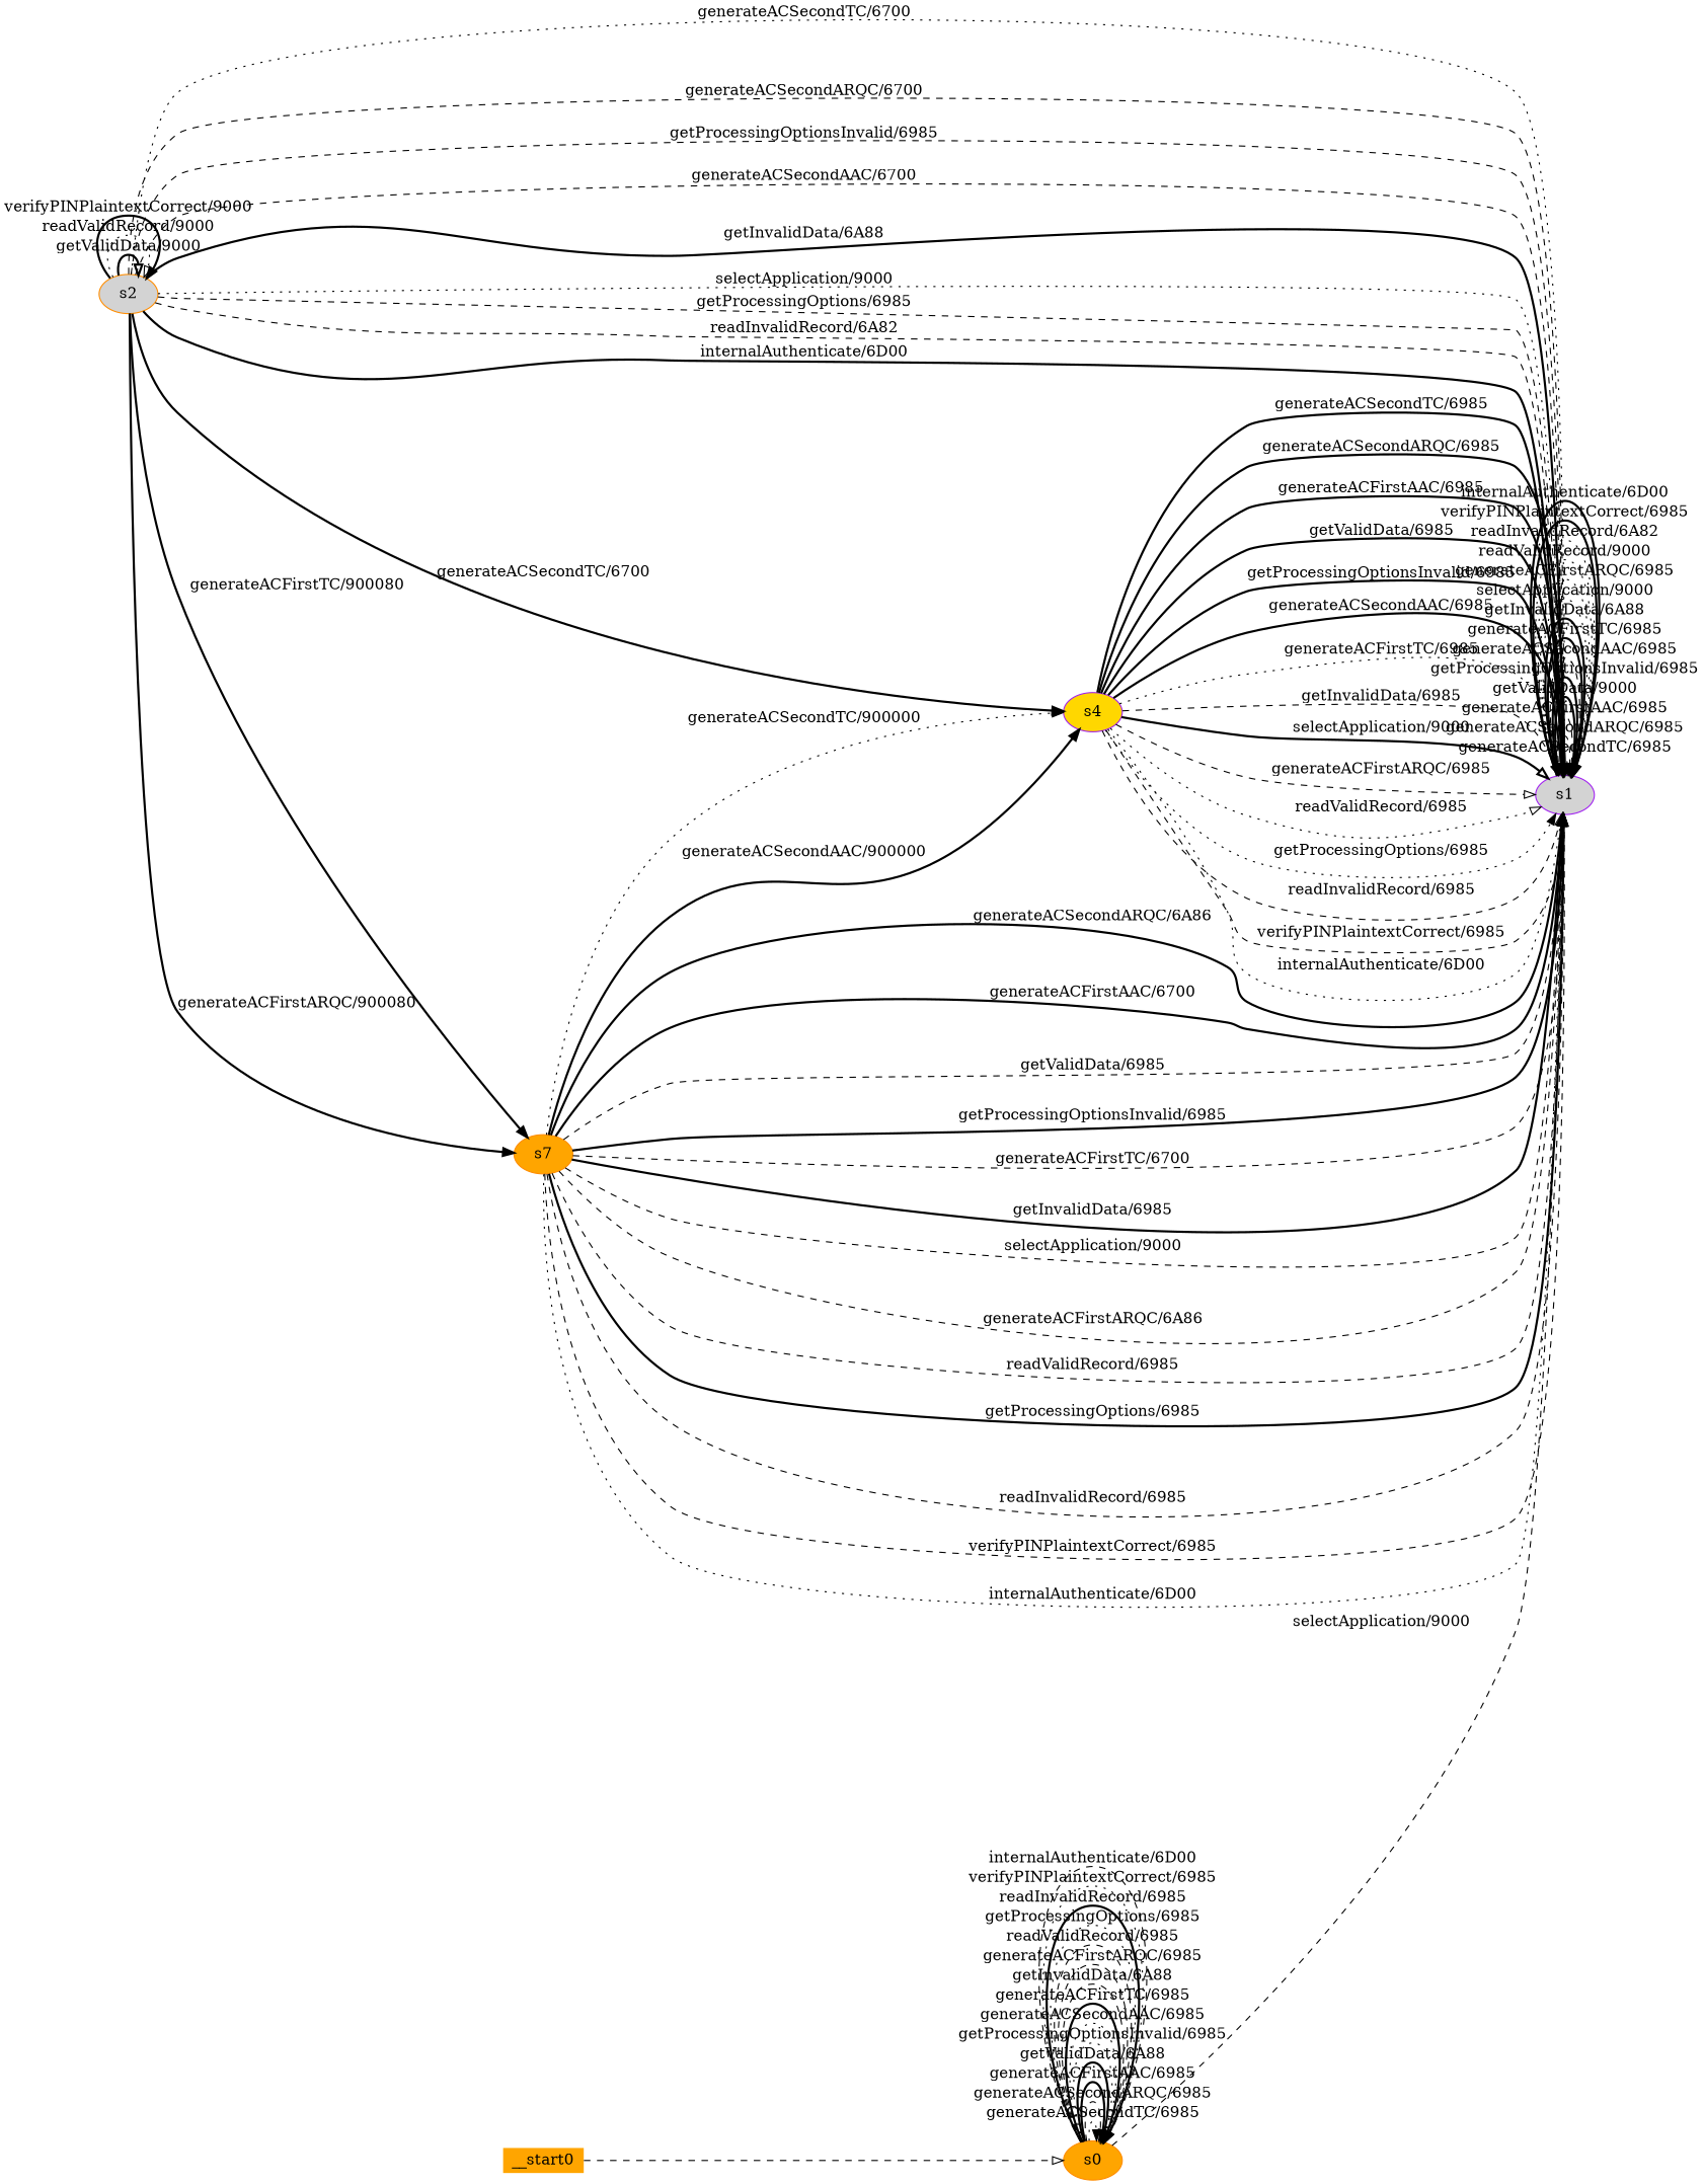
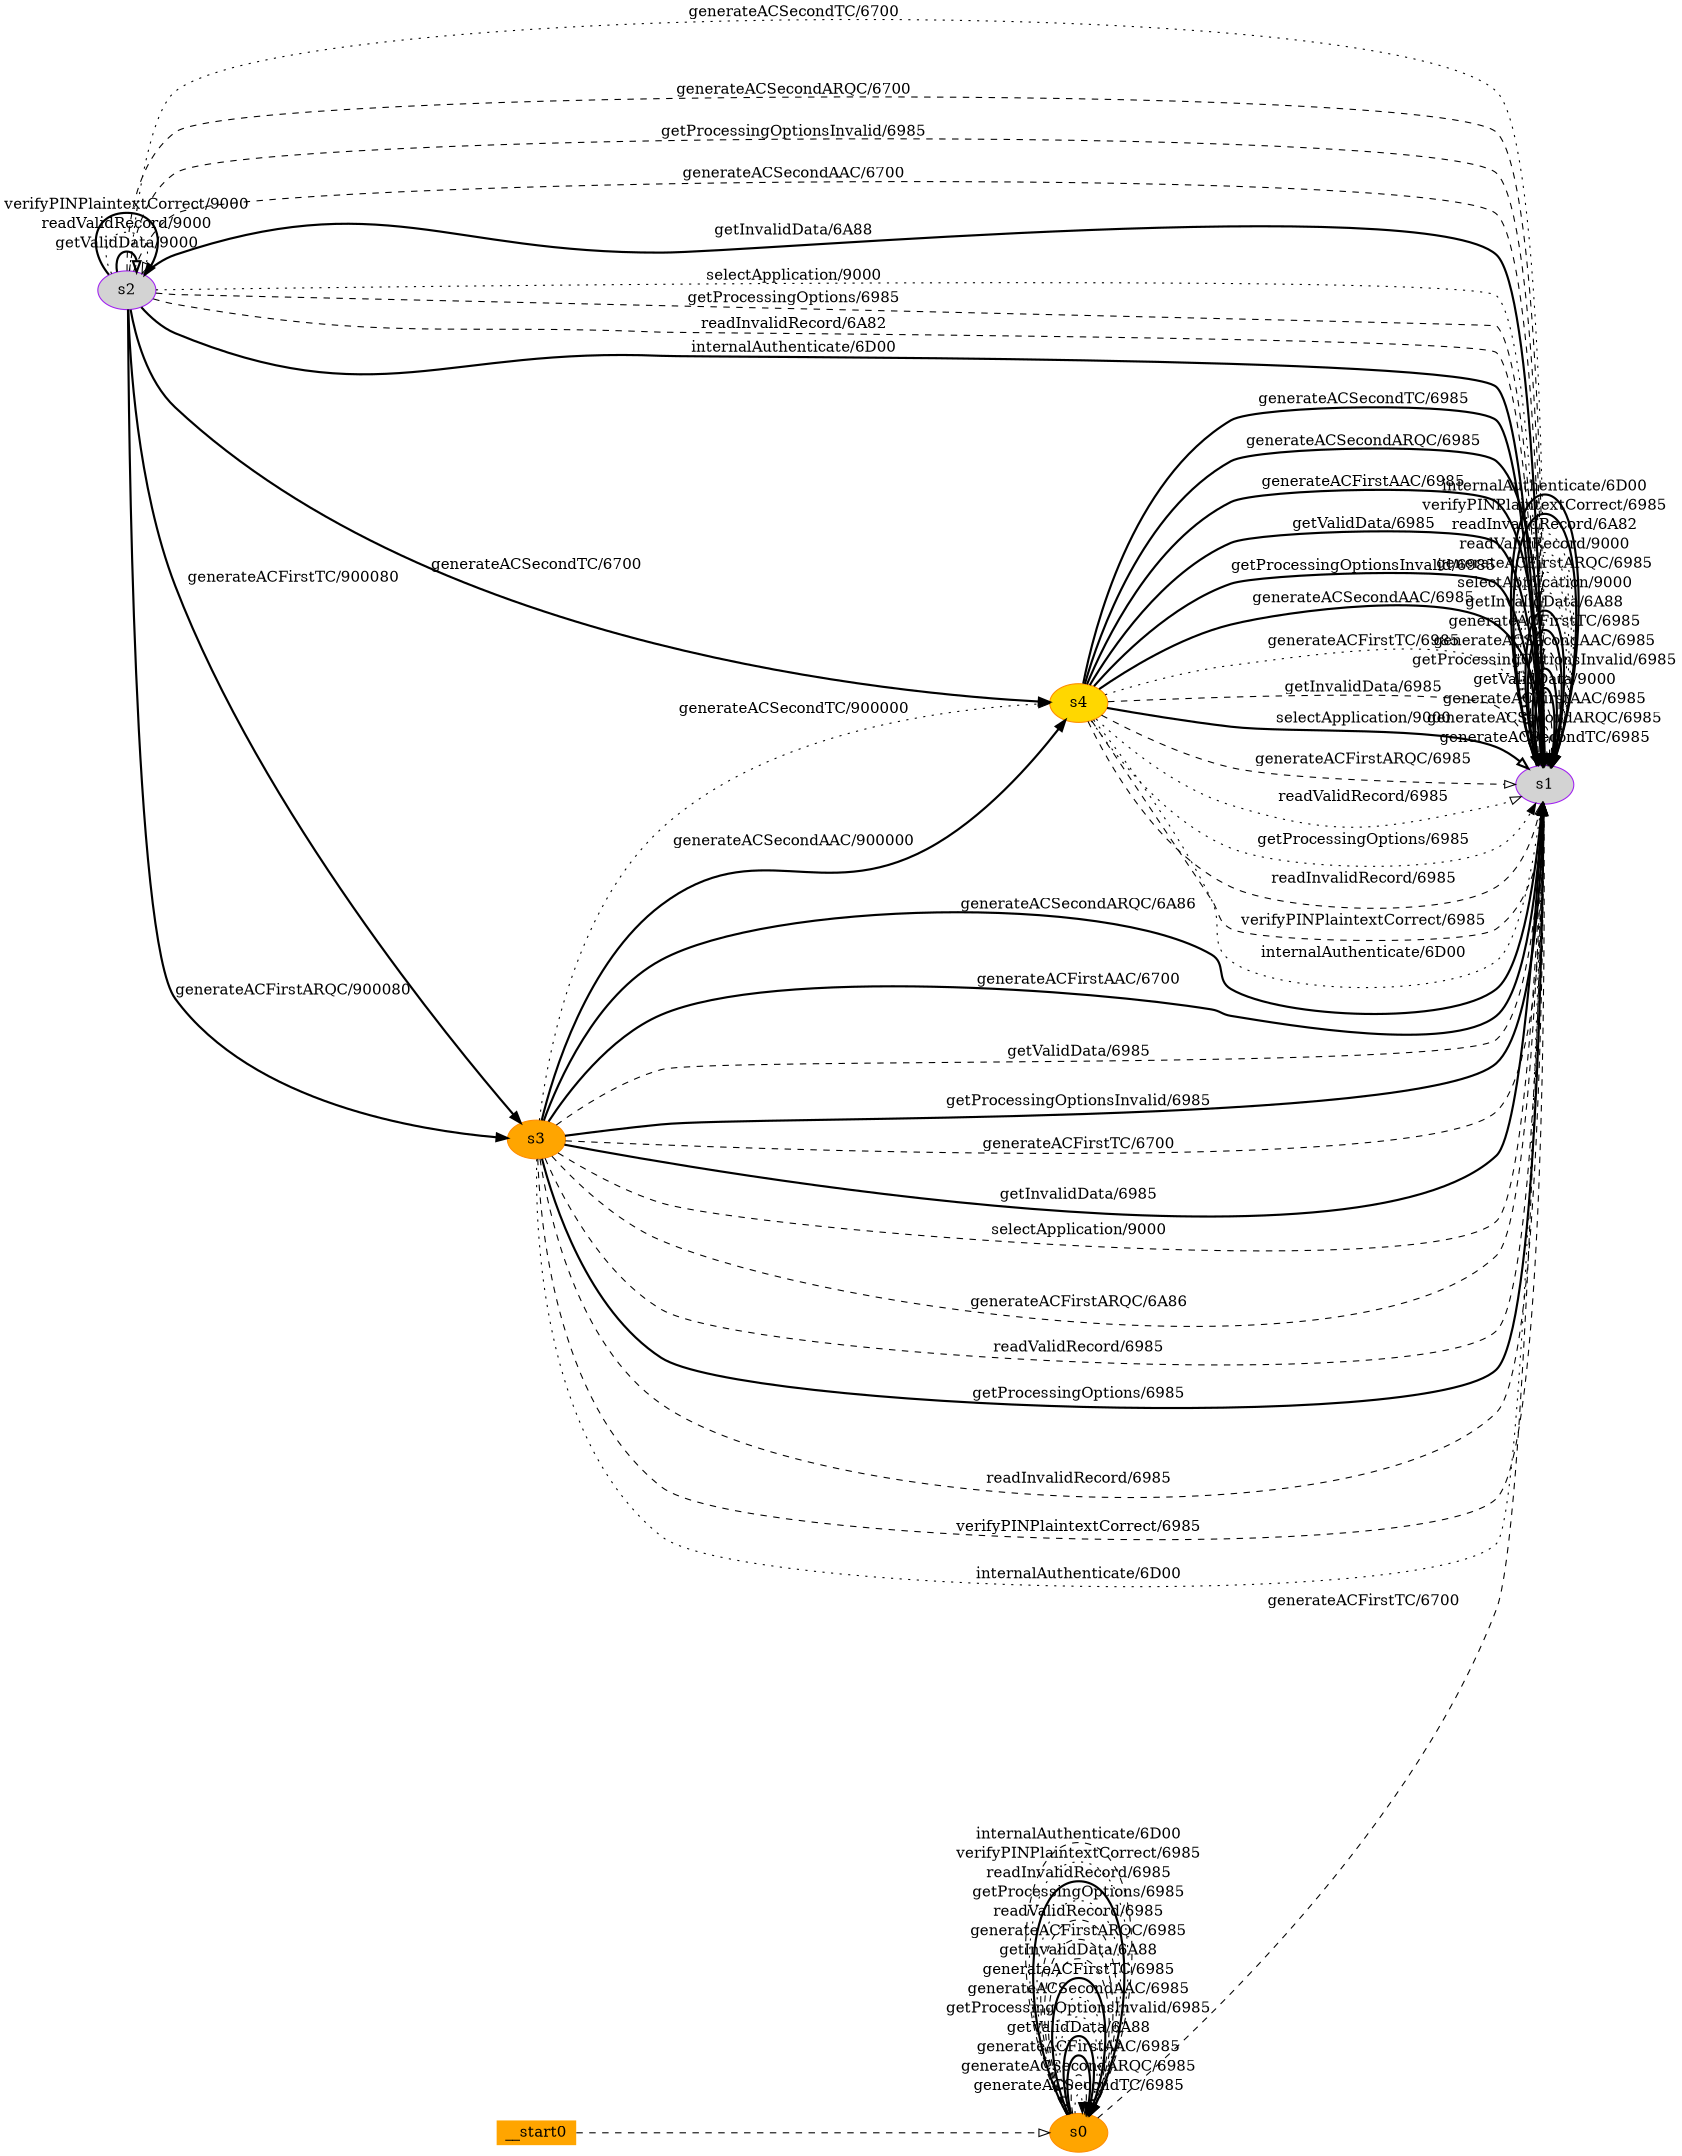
  digraph {
    rankdir=LR
    node [color=purple fillcolor=orange style=filled]
    edge [arrowhead=normal style=bold]
    n1 [color=darkorange label=s0]
    n2 [fillcolor=lightgrey label=s1]
-   n3 [color=darkorange fillcolor=lightgrey label=s2]
-   n4 [fillcolor=gold label=s4]
-   n5 [color=darkorange label=s7]
+   n3 [fillcolor=lightgrey label=s2]
+   n4 [color=darkorange fillcolor=gold label=s4]
+   n5 [color=darkorange label=s3]
    __start0 [height=0 shape=none width=0]
    n1 -> n1 [label="generateACSecondTC/6985" style=dotted]
    n1 -> n1 [arrowhead=onormal label="generateACSecondARQC/6985" style=dashed]
    n1 -> n1 [label="generateACFirstAAC/6985"]
    n1 -> n1 [arrowhead=onormal label="getValidData/6A88"]
    n1 -> n1 [label="getProcessingOptionsInvalid/6985" style=dotted]
    n1 -> n1 [arrowhead=onormal label="generateACSecondAAC/6985" style=dotted]
    n1 -> n1 [label="generateACFirstTC/6985"]
    n1 -> n1 [label="getInvalidData/6A88" style=dashed]
    n1 -> n1 [label="generateACFirstARQC/6985" style=dashed]
    n1 -> n1 [arrowhead=onormal label="readValidRecord/6985" style=dashed]
    n1 -> n1 [label="getProcessingOptions/6985" style=dotted]
    n1 -> n1 [arrowhead=onormal label="readInvalidRecord/6985"]
    n1 -> n1 [arrowhead=onormal label="verifyPINPlaintextCorrect/6985" style=dotted]
    n1 -> n1 [arrowhead=onormal label="internalAuthenticate/6D00" style=dashed]
-   n1 -> n2 [label="selectApplication/9000" style=dashed]
+   n1 -> n2 [label="generateACFirstTC/6700" style=dashed]
    n2 -> n2 [label="generateACSecondTC/6985" style=dotted]
    n2 -> n2 [label="generateACSecondARQC/6985" style=dashed]
    n2 -> n2 [label="generateACFirstAAC/6985" style=dashed]
    n2 -> n2 [label="getValidData/9000"]
    n2 -> n2 [arrowhead=onormal label="getProcessingOptionsInvalid/6985"]
    n2 -> n2 [arrowhead=onormal label="generateACSecondAAC/6985" style=dashed]
    n2 -> n2 [label="generateACFirstTC/6985"]
    n2 -> n2 [arrowhead=onormal label="getInvalidData/6A88"]
    n2 -> n2 [label="selectApplication/9000" style=dotted]
    n2 -> n2 [arrowhead=onormal label="generateACFirstARQC/6985" style=dotted]
    n2 -> n2 [label="readValidRecord/9000" style=dotted]
    n2 -> n2 [arrowhead=onormal label="readInvalidRecord/6A82" style=dotted]
    n2 -> n2 [arrowhead=onormal label="verifyPINPlaintextCorrect/6985"]
    n2 -> n2 [label="internalAuthenticate/6D00"]
    n3 -> n2 [label="generateACSecondTC/6700" style=dotted]
    n3 -> n2 [label="generateACSecondARQC/6700" style=dashed]
    n3 -> n2 [arrowhead=onormal label="getProcessingOptionsInvalid/6985" style=dashed]
    n3 -> n2 [label="generateACSecondAAC/6700" style=dashed]
    n3 -> n2 [label="getInvalidData/6A88"]
    n3 -> n2 [label="selectApplication/9000" style=dotted]
    n3 -> n2 [label="getProcessingOptions/6985" style=dashed]
    n3 -> n2 [label="readInvalidRecord/6A82" style=dashed]
    n3 -> n2 [label="internalAuthenticate/6D00"]
    n3 -> n3 [arrowhead=onormal label="getValidData/9000"]
    n3 -> n3 [arrowhead=onormal label="readValidRecord/9000" style=dotted]
    n3 -> n3 [label="verifyPINPlaintextCorrect/9000"]
    n3 -> n4 [label="generateACSecondTC/6700"]
    n3 -> n5 [label="generateACFirstTC/900080"]
    n3 -> n5 [label="generateACFirstARQC/900080"]
    n4 -> n2 [label="generateACSecondTC/6985"]
    n4 -> n2 [label="generateACSecondARQC/6985"]
    n4 -> n2 [label="generateACFirstAAC/6985"]
    n4 -> n2 [arrowhead=onormal label="getValidData/6985"]
    n4 -> n2 [arrowhead=onormal label="getProcessingOptionsInvalid/6985"]
    n4 -> n2 [label="generateACSecondAAC/6985"]
    n4 -> n2 [label="generateACFirstTC/6985" style=dotted]
    n4 -> n2 [label="getInvalidData/6985" style=dashed]
    n4 -> n2 [arrowhead=onormal label="selectApplication/9000"]
    n4 -> n2 [arrowhead=onormal label="generateACFirstARQC/6985" style=dashed]
    n4 -> n2 [arrowhead=onormal label="readValidRecord/6985" style=dotted]
    n4 -> n2 [label="getProcessingOptions/6985" style=dotted]
    n4 -> n2 [arrowhead=onormal label="readInvalidRecord/6985" style=dashed]
    n4 -> n2 [label="verifyPINPlaintextCorrect/6985" style=dashed]
    n4 -> n2 [label="internalAuthenticate/6D00" style=dotted]
    n5 -> n2 [arrowhead=onormal label="generateACSecondARQC/6A86"]
    n5 -> n2 [label="generateACFirstAAC/6700"]
    n5 -> n2 [arrowhead=onormal label="getValidData/6985" style=dashed]
    n5 -> n2 [arrowhead=onormal label="getProcessingOptionsInvalid/6985"]
    n5 -> n2 [arrowhead=onormal label="generateACFirstTC/6700" style=dashed]
    n5 -> n2 [label="getInvalidData/6985"]
    n5 -> n2 [label="selectApplication/9000" style=dashed]
    n5 -> n2 [arrowhead=onormal label="generateACFirstARQC/6A86" style=dashed]
    n5 -> n2 [label="readValidRecord/6985" style=dashed]
    n5 -> n2 [label="getProcessingOptions/6985"]
    n5 -> n2 [arrowhead=onormal label="readInvalidRecord/6985" style=dashed]
    n5 -> n2 [label="verifyPINPlaintextCorrect/6985" style=dashed]
    n5 -> n2 [label="internalAuthenticate/6D00" style=dotted]
    n5 -> n4 [label="generateACSecondTC/900000" style=dotted]
    n5 -> n4 [label="generateACSecondAAC/900000"]
    __start0 -> n1 [arrowhead=onormal style=dashed]
  }
